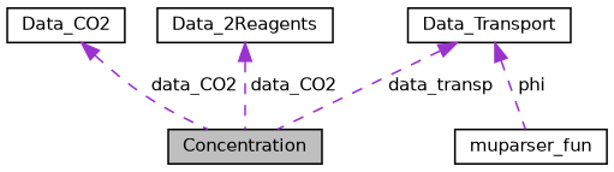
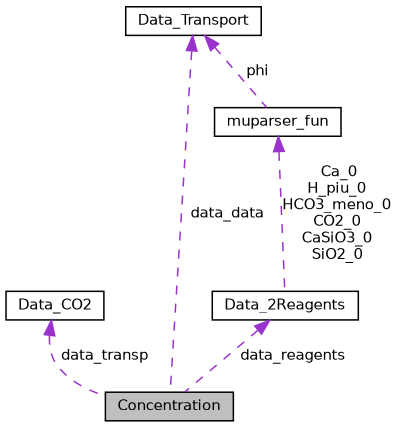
  digraph {
    node [color=black fillcolor=white fontname=Helvetica fontsize=10 shape=record style=filled]
    edge [color=darkorchid3 dir=back fontname=Helvetica fontsize=10 labelfontname=Helvetica labelfontsize=10 style=dashed]
    n1 [fillcolor=grey75 fontcolor=black height=0.2 label=Concentration width=0.4]
    n2 [height=0.2 label=Data_CO2 width=0.4]
    n3 [height=0.2 label=Data_2Reagents width=0.4]
    n4 [height=0.2 label=muparser_fun width=0.4]
    n5 [height=0.2 label=Data_Transport width=0.4]
-   n2 -> n1 [label=" data_CO2"]
-   n3 -> n1 [label=" data_CO2"]
-   n5 -> n1 [label=" data_transp"]
+   n2 -> n1 [label=" data_transp"]
+   n3 -> n1 [label=" data_reagents"]
+   n4 -> n3 [label=" Ca_0\nH_piu_0\nHCO3_meno_0\nCO2_0\nCaSiO3_0\nSiO2_0"]
+   n5 -> n1 [label=" data_data"]
    n5 -> n4 [label=" phi"]
  }
